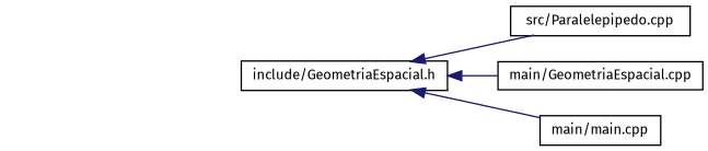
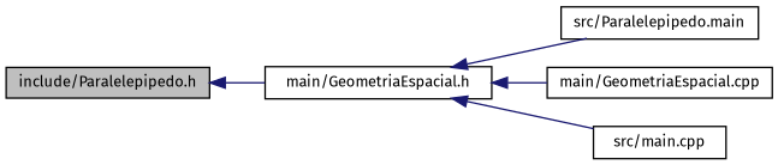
  digraph {
    fontname="Fira Sans"
    rankdir=LR
    node [color=black fillcolor=white fontname="Fira Sans" fontsize=10 shape=record style=filled]
    edge [color=midnightblue dir=back fontname="Fira Sans" fontsize=10 labelfontname=Helvetica labelfontsize=10 style=solid]
-   n2 [height=0.2 label="include/GeometriaEspacial.h" width=0.4]
-   n3 [height=0.2 label="src/Paralelepipedo.cpp" width=0.4]
+   n1 [fillcolor=grey75 fontcolor=black height=0.2 label="include/Paralelepipedo.h" width=0.4]
+   n2 [height=0.2 label="main/GeometriaEspacial.h" width=0.4]
+   n3 [height=0.2 label="src/Paralelepipedo.main" width=0.4]
    n4 [height=0.2 label="main/GeometriaEspacial.cpp" width=0.4]
-   n5 [height=0.2 label="main/main.cpp" width=0.4]
+   n5 [height=0.2 label="src/main.cpp" width=0.4]
+   n1 -> n2
    n2 -> n3
    n2 -> n4
    n2 -> n5
  }
